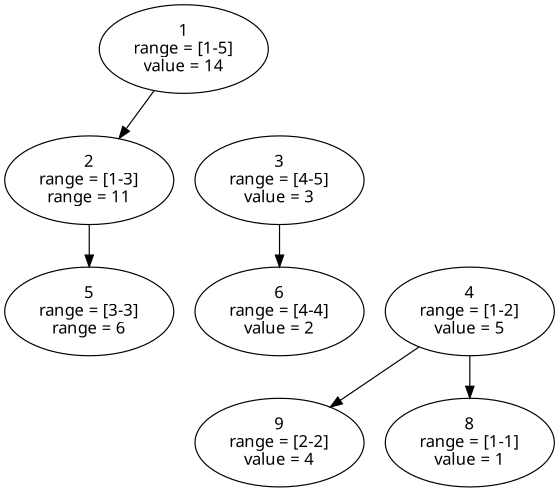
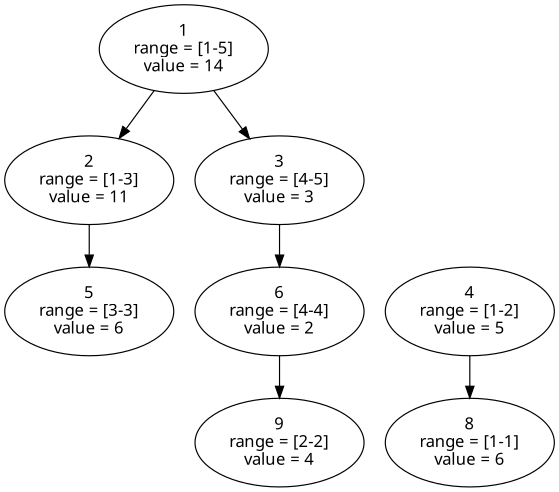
  digraph {
    fontname="Noto Sans"
    rankdir=TB
    node [fontname="Noto Sans"]
    edge [fontname="Noto Sans"]
-   n1 [label="2\nrange = [1-3]\nrange = 11"]
+   n1 [label="2\nrange = [1-3]\nvalue = 11"]
    n2 [label="3\nrange = [4-5]\nvalue = 3"]
    n3 [label="4\nrange = [1-2]\nvalue = 5"]
-   n4 [label="5\nrange = [3-3]\nrange = 6"]
+   n4 [label="5\nrange = [3-3]\nvalue = 6"]
    n5 [label="6\nrange = [4-4]\nvalue = 2"]
-   n6 [label="8\nrange = [1-1]\nvalue = 1"]
+   n6 [label="8\nrange = [1-1]\nvalue = 6"]
    n7 [label="9\nrange = [2-2]\nvalue = 4"]
    n8 [label="1\nrange = [1-5]\nvalue = 14"]
    subgraph sub_1 {
      rank=same
      n1
      n2
    }
    subgraph sub_2 {
      rank=same
      n3
      n4
      n5
    }
    subgraph sub_3 {
      rank=same
      n6
      n7
    }
    n1 -> n4
    n2 -> n5
    n3 -> n6
-   n3 -> n7
+   n5 -> n7
    n8 -> n1
+   n8 -> n2
  }
